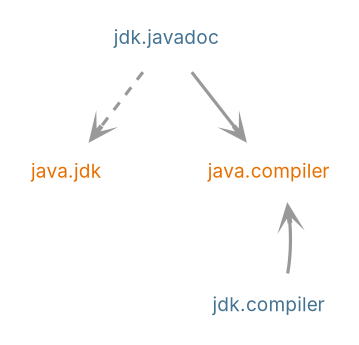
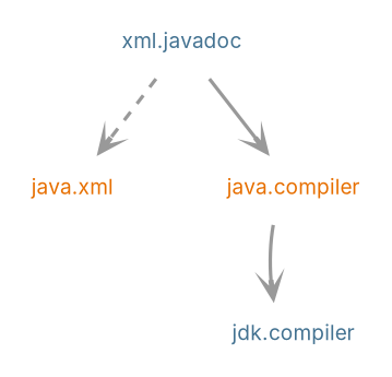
  digraph {
    fontname=Inter
    nodesep=.5
    pencolor=transparent
    ranksep=0.600000
    node [fontcolor="#e76f00" fontname=Inter fontsize=12 group=java margin=".2,.2" shape=plaintext]
    edge [arrowhead=open arrowsize=1 color="#999999" fontname=Inter penwidth=2]
-   "java.xml" [label="java.jdk"]
+   "java.xml"
    "java.compiler"
    "jdk.compiler" [fontcolor="#437291" group=jdk]
-   "jdk.javadoc" [fontcolor="#437291" group=jdk]
+   "jdk.javadoc" [fontcolor="#437291" group=jdk label="xml.javadoc"]
    subgraph sub_1 {
      rank=same
      "java.xml"
    }
    subgraph sub_2 {
      rank=same
      "java.compiler"
    }
    subgraph sub_3 {
      "java.xml"
      "java.compiler"
    }
    subgraph sub_4 {
      "jdk.compiler"
      "jdk.javadoc"
    }
-   "jdk.compiler" -> "java.compiler"
+   "java.compiler" -> "jdk.compiler"
    "jdk.javadoc" -> "java.xml" [style=dashed]
    "jdk.javadoc" -> "java.compiler"
  }
